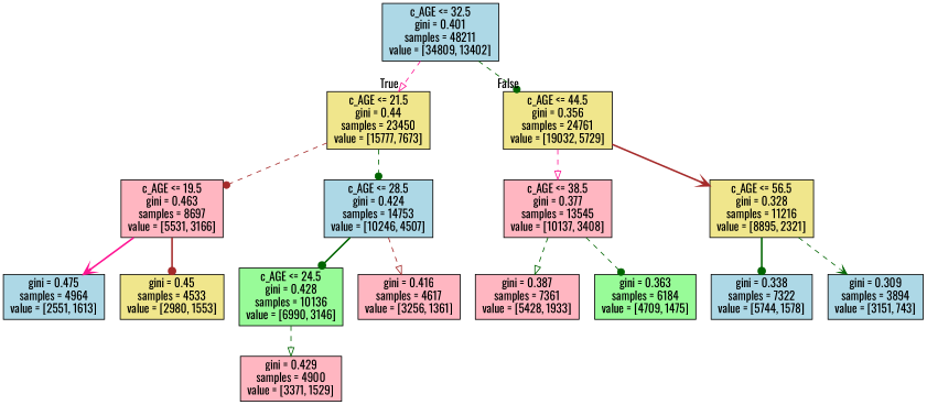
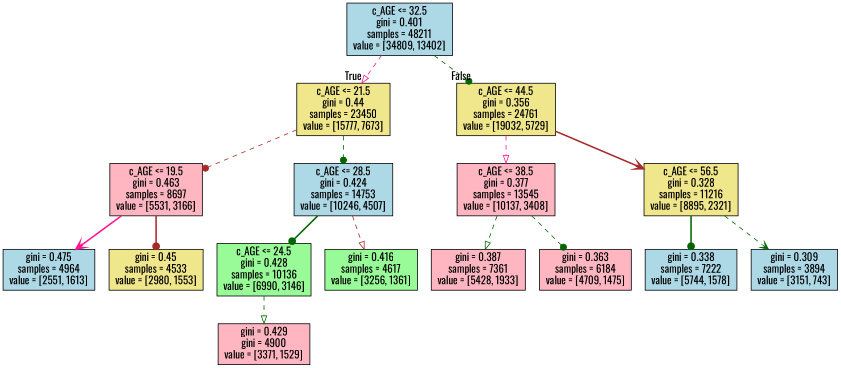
  digraph {
    fontname=Oswald
    node [fillcolor=lightblue fontname=Oswald shape=box style=filled]
    edge [arrowhead=dot color=darkgreen fontname=Oswald style=dashed]
    n1 [label="c_AGE <= 32.5\ngini = 0.401\nsamples = 48211\nvalue = [34809, 13402]"]
    n2 [fillcolor=khaki label="c_AGE <= 21.5\ngini = 0.44\nsamples = 23450\nvalue = [15777, 7673]"]
    n3 [fillcolor=khaki label="c_AGE <= 44.5\ngini = 0.356\nsamples = 24761\nvalue = [19032, 5729]"]
    n4 [fillcolor=lightpink label="c_AGE <= 19.5\ngini = 0.463\nsamples = 8697\nvalue = [5531, 3166]"]
    n5 [label="c_AGE <= 28.5\ngini = 0.424\nsamples = 14753\nvalue = [10246, 4507]"]
    n6 [fillcolor=lightpink label="c_AGE <= 38.5\ngini = 0.377\nsamples = 13545\nvalue = [10137, 3408]"]
    n7 [fillcolor=khaki label="c_AGE <= 56.5\ngini = 0.328\nsamples = 11216\nvalue = [8895, 2321]"]
    n8 [label="gini = 0.475\nsamples = 4964\nvalue = [2551, 1613]"]
    n9 [fillcolor=khaki label="gini = 0.45\nsamples = 4533\nvalue = [2980, 1553]"]
    n10 [fillcolor=palegreen label="c_AGE <= 24.5\ngini = 0.428\nsamples = 10136\nvalue = [6990, 3146]"]
-   n11 [fillcolor=lightpink label="gini = 0.416\nsamples = 4617\nvalue = [3256, 1361]"]
-   n12 [fillcolor=lightpink label="gini = 0.429\nsamples = 4900\nvalue = [3371, 1529]"]
+   n11 [fillcolor=palegreen label="gini = 0.416\nsamples = 4617\nvalue = [3256, 1361]"]
+   n12 [fillcolor=lightpink label="gini = 0.429\ngini = 4900\nvalue = [3371, 1529]"]
    n13 [fillcolor=lightpink label="gini = 0.387\nsamples = 7361\nvalue = [5428, 1933]"]
-   n14 [fillcolor=palegreen label="gini = 0.363\nsamples = 6184\nvalue = [4709, 1475]"]
-   n15 [label="gini = 0.338\nsamples = 7322\nvalue = [5744, 1578]"]
+   n14 [fillcolor=lightpink label="gini = 0.363\nsamples = 6184\nvalue = [4709, 1475]"]
+   n15 [label="gini = 0.338\nsamples = 7222\nvalue = [5744, 1578]"]
    n16 [label="gini = 0.309\nsamples = 3894\nvalue = [3151, 743]"]
    n1 -> n2 [arrowhead=onormal color=deeppink headlabel=True labelangle=45 labeldistance=2.5]
    n1 -> n3 [headlabel=False labelangle=-45 labeldistance=2.5]
    n2 -> n4 [color=brown]
    n2 -> n5
    n3 -> n6 [arrowhead=onormal color=deeppink]
    n3 -> n7 [arrowhead=vee color=brown style=bold]
    n4 -> n8 [arrowhead=vee color=deeppink style=bold]
    n4 -> n9 [color=brown style=bold]
    n5 -> n10 [style=bold]
    n5 -> n11 [arrowhead=onormal color=brown]
    n6 -> n13 [arrowhead=onormal]
    n6 -> n14
    n7 -> n15 [style=bold]
    n7 -> n16 [arrowhead=vee]
    n10 -> n12 [arrowhead=onormal]
  }
